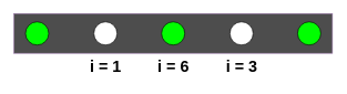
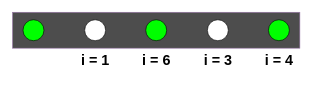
  <mxCell id="0" />
  <mxCell id="1" parent="0" />
  <mxCell id="2" value="" style="rounded=0;whiteSpace=wrap;html=1;fillColor=#4D4D4D;strokeColor=#9673a6;" parent="1" vertex="1"><mxGeometry x="20" y="20" width="480" height="60" as="geometry" /></mxCell>
  <mxCell id="3" value="" style="group" parent="1" vertex="1" connectable="0"><mxGeometry x="20" y="32.5" width="70" height="87.5" as="geometry" /></mxCell>
  <mxCell id="4" value="" style="ellipse;whiteSpace=wrap;html=1;aspect=fixed;fillColor=#00FF00;" parent="3" vertex="1"><mxGeometry x="17.5" width="35" height="35" as="geometry" /></mxCell>
  <mxCell id="5" value="" style="group" parent="1" vertex="1" connectable="0"><mxGeometry x="123" y="32.5" width="70" height="87.5" as="geometry" /></mxCell>
  <mxCell id="6" value="" style="group" parent="5" vertex="1" connectable="0"><mxGeometry width="70" height="87.5" as="geometry" /></mxCell>
  <mxCell id="7" value="" style="ellipse;whiteSpace=wrap;html=1;aspect=fixed;" parent="6" vertex="1"><mxGeometry x="17.5" width="35" height="35" as="geometry" /></mxCell>
  <mxCell id="8" value="i = 1" style="text;strokeColor=none;fillColor=none;html=1;fontSize=24;fontStyle=1;verticalAlign=middle;align=center;" parent="6" vertex="1"><mxGeometry y="47.5" width="70" height="40" as="geometry" /></mxCell>
  <mxCell id="9" value="" style="group" parent="1" vertex="1" connectable="0"><mxGeometry x="430" y="32.5" width="70" height="87.5" as="geometry" /></mxCell>
  <mxCell id="10" value="" style="ellipse;whiteSpace=wrap;html=1;aspect=fixed;fillColor=#00FF00;" parent="9" vertex="1"><mxGeometry x="17.5" width="35" height="35" as="geometry" /></mxCell>
+ <mxCell id="11" value="i = 4" style="text;strokeColor=none;fillColor=none;html=1;fontSize=24;fontStyle=1;verticalAlign=middle;align=center;" parent="9" vertex="1"><mxGeometry y="47.5" width="70" height="40" as="geometry" /></mxCell>
  <mxCell id="12" value="" style="group" parent="1" vertex="1" connectable="0"><mxGeometry x="328" y="32.5" width="70" height="87.5" as="geometry" /></mxCell>
  <mxCell id="13" value="" style="ellipse;whiteSpace=wrap;html=1;aspect=fixed;" parent="12" vertex="1"><mxGeometry x="17.5" width="35" height="35" as="geometry" /></mxCell>
  <mxCell id="14" value="i = 3" style="text;strokeColor=none;fillColor=none;html=1;fontSize=24;fontStyle=1;verticalAlign=middle;align=center;" parent="12" vertex="1"><mxGeometry y="47.5" width="70" height="40" as="geometry" /></mxCell>
  <mxCell id="15" value="" style="group" parent="1" vertex="1" connectable="0"><mxGeometry x="225" y="32.5" width="70" height="87.5" as="geometry" /></mxCell>
  <mxCell id="16" value="" style="ellipse;whiteSpace=wrap;html=1;aspect=fixed;movable=1;resizable=1;rotatable=1;deletable=1;editable=1;locked=0;connectable=1;fillColor=#00FF00;" parent="15" vertex="1"><mxGeometry x="17.5" width="35" height="35" as="geometry" /></mxCell>
  <mxCell id="17" value="i = 6" style="text;strokeColor=none;fillColor=none;html=1;fontSize=24;fontStyle=1;verticalAlign=middle;align=center;movable=1;resizable=1;rotatable=1;deletable=1;editable=1;locked=0;connectable=1;" parent="15" vertex="1"><mxGeometry y="47.5" width="70" height="40" as="geometry" /></mxCell>
